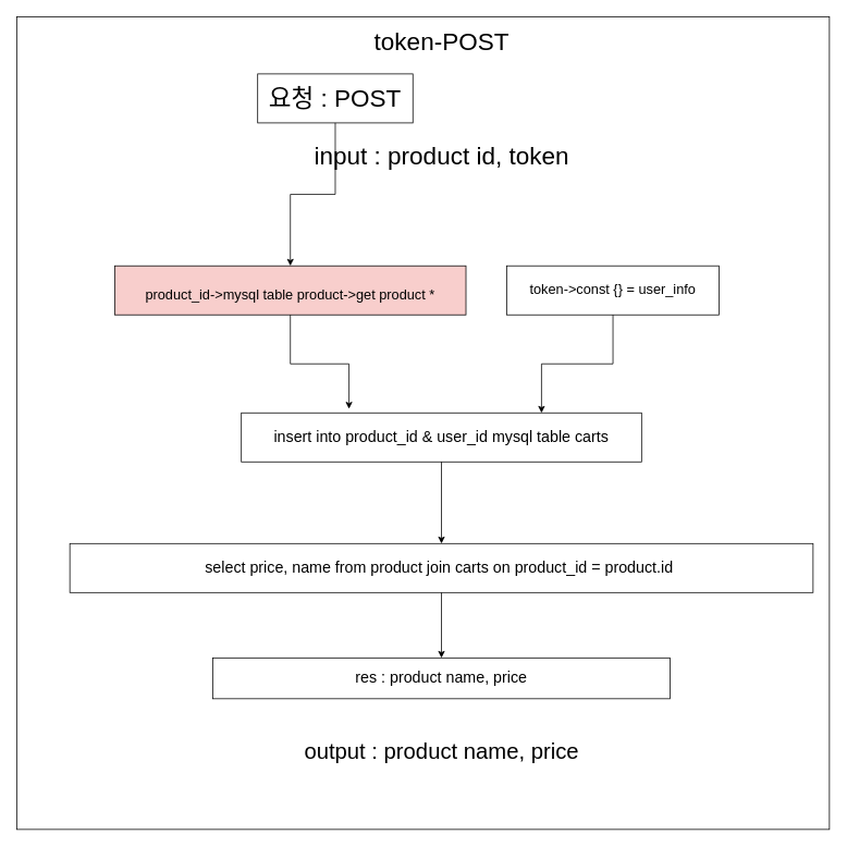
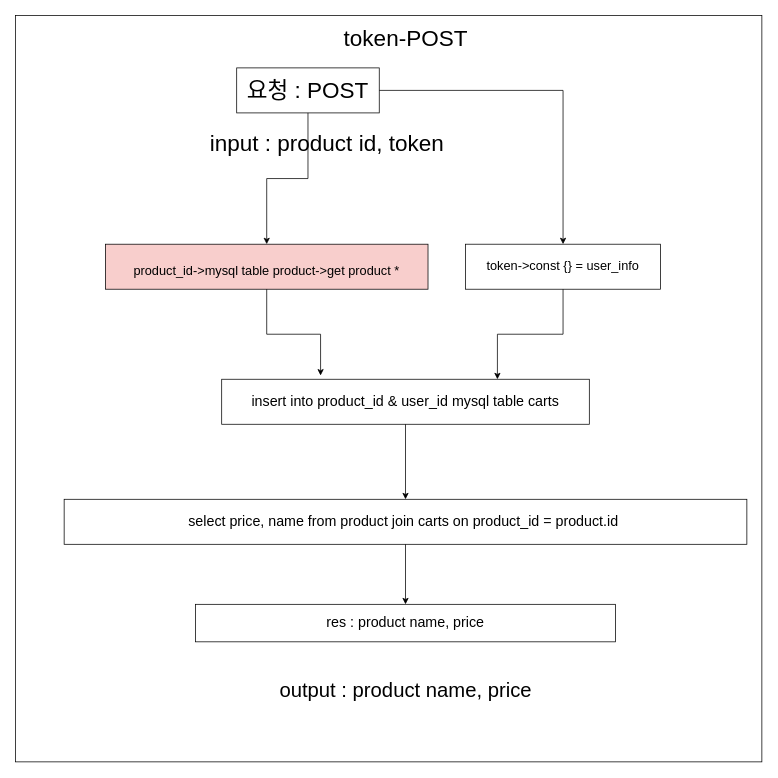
  <mxCell id="0" />
  <mxCell id="1" parent="0" />
  <mxCell id="2" value="" style="group" vertex="1" connectable="0" parent="1"><mxGeometry x="20" y="20" width="995" height="995" as="geometry" /></mxCell>
  <mxCell id="3" value="" style="whiteSpace=wrap;html=1;aspect=fixed;fontSize=27;container=1;" vertex="1" parent="2"><mxGeometry width="995" height="995" as="geometry" /></mxCell>
  <mxCell id="4" value="token-POST" style="text;html=1;align=center;verticalAlign=middle;resizable=0;points=[];autosize=1;strokeColor=none;fillColor=none;fontSize=30;" vertex="1" parent="2"><mxGeometry x="430" y="5" width="180" height="50" as="geometry" /></mxCell>
  <mxCell id="5" value="요청 : POST" style="rounded=0;whiteSpace=wrap;html=1;fontSize=30;" vertex="1" parent="2"><mxGeometry x="295" y="70" width="190" height="60" as="geometry" /></mxCell>
- <mxCell id="6" value="input : product id, token" style="text;html=1;align=center;verticalAlign=middle;resizable=0;points=[];autosize=1;strokeColor=none;fillColor=none;fontSize=30;" vertex="1" parent="2"><mxGeometry x="350" y="145" width="340" height="50" as="geometry" /></mxCell>
+ <mxCell id="6" value="input : product id, token" style="text;html=1;align=center;verticalAlign=middle;resizable=0;points=[];autosize=1;strokeColor=none;fillColor=none;fontSize=30;" vertex="1" parent="2"><mxGeometry x="245" y="145" width="340" height="50" as="geometry" /></mxCell>
  <mxCell id="7" value="&lt;span style=&quot;font-size: 17px;&quot;&gt;product_id-&amp;gt;mysql table product-&amp;gt;get product *&lt;/span&gt;" style="rounded=0;whiteSpace=wrap;html=1;fontSize=30;fillColor=#f8cecc;" vertex="1" parent="2"><mxGeometry x="120" y="305" width="430" height="60" as="geometry" /></mxCell>
  <mxCell id="8" value="" style="edgeStyle=orthogonalEdgeStyle;rounded=0;orthogonalLoop=1;jettySize=auto;html=1;fontSize=30;" edge="1" parent="2" source="5" target="7"><mxGeometry relative="1" as="geometry" /></mxCell>
  <mxCell id="9" value="token-&amp;gt;const {} = user_info" style="rounded=0;whiteSpace=wrap;html=1;fontSize=17;" vertex="1" parent="2"><mxGeometry x="600" y="305" width="260" height="60" as="geometry" /></mxCell>
+ <mxCell id="10" style="edgeStyle=orthogonalEdgeStyle;rounded=0;orthogonalLoop=1;jettySize=auto;html=1;fontSize=17;" edge="1" parent="2" source="5" target="9"><mxGeometry relative="1" as="geometry"><mxPoint x="610" y="305" as="targetPoint" /></mxGeometry></mxCell>
  <mxCell id="11" value="&lt;font style=&quot;font-size: 19px;&quot;&gt;insert into product_id &amp;amp; user_id mysql table carts&lt;br&gt;&lt;/font&gt;" style="whiteSpace=wrap;html=1;fontSize=19;rounded=0;" vertex="1" parent="2"><mxGeometry x="275" y="485" width="490" height="60" as="geometry" /></mxCell>
  <mxCell id="12" value="" style="edgeStyle=orthogonalEdgeStyle;rounded=0;orthogonalLoop=1;jettySize=auto;html=1;fontSize=17;entryX=0.269;entryY=-0.083;entryDx=0;entryDy=0;entryPerimeter=0;" edge="1" parent="2" source="7" target="11"><mxGeometry relative="1" as="geometry" /></mxCell>
  <mxCell id="13" style="edgeStyle=orthogonalEdgeStyle;rounded=0;orthogonalLoop=1;jettySize=auto;html=1;fontSize=17;entryX=0.75;entryY=0;entryDx=0;entryDy=0;" edge="1" parent="2" source="9" target="11"><mxGeometry relative="1" as="geometry" /></mxCell>
  <mxCell id="14" value="select price, name from product join carts on product_id = product.id&amp;nbsp;" style="whiteSpace=wrap;html=1;fontSize=19;rounded=0;" vertex="1" parent="2"><mxGeometry x="65" y="645" width="910" height="60" as="geometry" /></mxCell>
  <mxCell id="15" value="" style="edgeStyle=orthogonalEdgeStyle;rounded=0;orthogonalLoop=1;jettySize=auto;html=1;fontSize=19;" edge="1" parent="2" source="11" target="14"><mxGeometry relative="1" as="geometry" /></mxCell>
  <mxCell id="16" value="res : product name, price" style="whiteSpace=wrap;html=1;fontSize=19;rounded=0;" vertex="1" parent="2"><mxGeometry x="240" y="785" width="560" height="50" as="geometry" /></mxCell>
  <mxCell id="17" value="" style="edgeStyle=orthogonalEdgeStyle;rounded=0;orthogonalLoop=1;jettySize=auto;html=1;fontSize=19;" edge="1" parent="2" source="14" target="16"><mxGeometry relative="1" as="geometry" /></mxCell>
  <mxCell id="18" value="output : product name, price" style="text;html=1;align=center;verticalAlign=middle;resizable=0;points=[];autosize=1;strokeColor=none;fillColor=none;fontSize=27;" vertex="1" parent="2"><mxGeometry x="340" y="875" width="360" height="50" as="geometry" /></mxCell>
